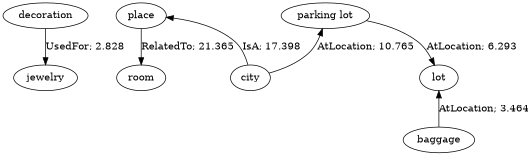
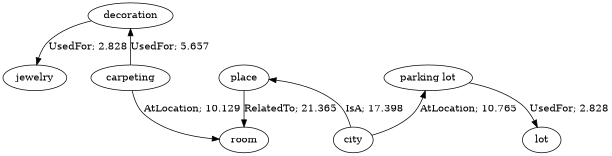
  digraph {
    edge [dir=forward]
    n1 [label=jewelry]
    n2 [label=decoration]
+   n3 [label=carpeting]
    n4 [label=room]
    n5 [label=place]
    n6 [label=city]
    n7 [label="parking lot"]
    n8 [label=lot]
-   n9 [label=baggage]
    n2 -> n1 [label="UsedFor; 2.828" weight=2.828]
+   n2 -> n3 [dir=back label="UsedFor; 5.657" weight=5.657]
+   n3 -> n4 [label="AtLocation; 10.129" weight=10.129]
    n5 -> n4 [label="RelatedTo; 21.365" weight=21.365]
    n5 -> n6 [dir=back label="IsA; 17.398" weight=17.398]
    n7 -> n6 [dir=back label="AtLocation; 10.765" weight=10.765]
-   n7 -> n8 [label="AtLocation; 6.293" weight=6.293]
-   n8 -> n9 [dir=back label="AtLocation; 3.464" weight=3.464]
+   n7 -> n8 [label="UsedFor; 2.828" weight=6.293]
  }
